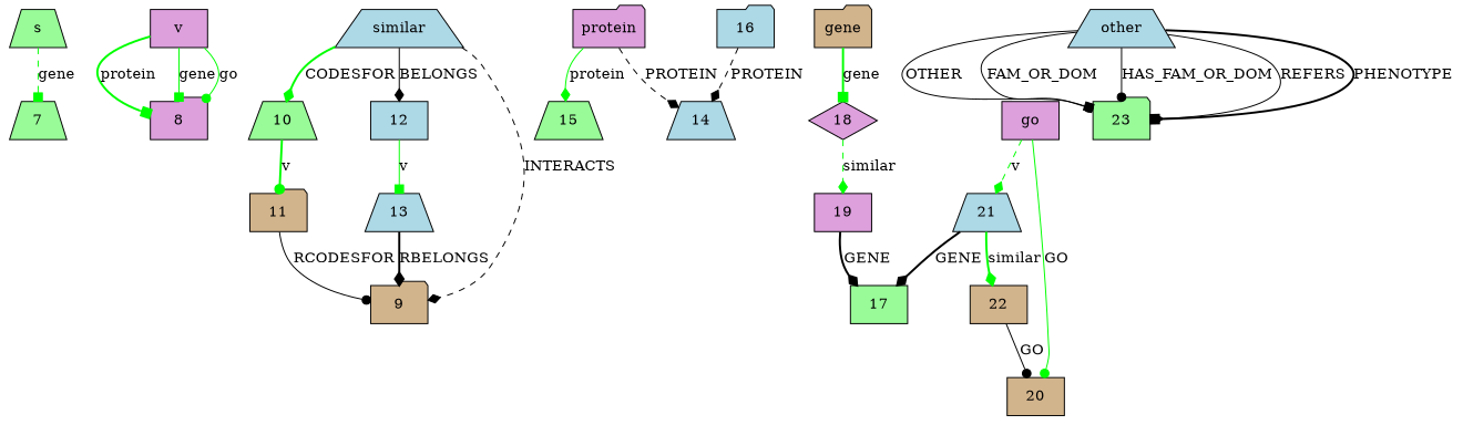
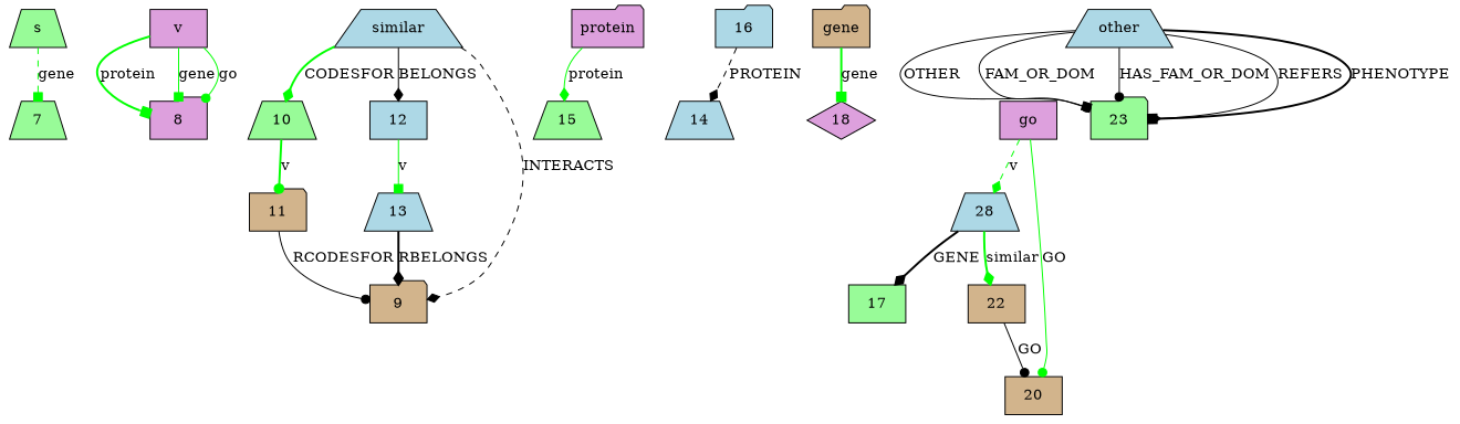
  digraph {
    node [fillcolor=lightblue shape=trapezium style=filled]
    edge [arrowhead=diamond style=solid]
    n1 [fillcolor=palegreen label=s]
    7 [fillcolor=palegreen]
    n3 [fillcolor=plum label=v shape=box]
    8 [fillcolor=plum shape=folder]
    n5 [label=similar]
    10 [fillcolor=palegreen]
    12 [shape=box]
    9 [fillcolor=tan shape=folder]
    11 [fillcolor=tan shape=folder]
    13
    n11 [fillcolor=plum label=protein shape=folder]
    15 [fillcolor=palegreen]
    14
    16 [shape=folder]
    n15 [fillcolor=tan label=gene shape=folder]
    18 [fillcolor=plum shape=diamond]
-   19 [fillcolor=plum shape=box]
    17 [fillcolor=palegreen shape=box]
    n19 [fillcolor=plum label=go shape=box]
-   21
+   21 [label=28]
    20 [fillcolor=tan shape=box]
    22 [fillcolor=tan shape=box]
    n23 [label=other]
    23 [fillcolor=palegreen shape=folder]
    n1 -> 7 [arrowhead=box color=green label=gene style=dashed]
    n3 -> 8 [arrowhead=box color=green label=protein style=bold]
    n3 -> 8 [arrowhead=box color=green label=gene]
    n3 -> 8 [arrowhead=dot color=green label=go]
    n5 -> 10 [color=green label=CODESFOR style=bold]
    n5 -> 12 [label=BELONGS]
    n5 -> 9 [label=INTERACTS style=dashed]
    10 -> 11 [arrowhead=dot color=green label=v style=bold]
    12 -> 13 [arrowhead=box color=green label=v]
    11 -> 9 [arrowhead=dot label=RCODESFOR]
    13 -> 9 [label=RBELONGS style=bold]
    n11 -> 15 [color=green label=protein]
-   n11 -> 14 [label=PROTEIN style=dashed]
    16 -> 14 [label=PROTEIN style=dashed]
    n15 -> 18 [arrowhead=box color=green label=gene style=bold]
-   18 -> 19 [color=green label=similar style=dashed]
-   19 -> 17 [label=GENE style=bold]
    n19 -> 21 [color=green label=v style=dashed]
    n19 -> 20 [arrowhead=dot color=green label=GO]
    21 -> 17 [label=GENE style=bold]
    21 -> 22 [color=green label=similar style=bold]
    22 -> 20 [arrowhead=dot label=GO]
    n23 -> 23 [arrowhead=box label=OTHER]
    n23 -> 23 [arrowhead=dot label=FAM_OR_DOM]
    n23 -> 23 [arrowhead=dot label=HAS_FAM_OR_DOM]
    n23 -> 23 [label=REFERS]
    n23 -> 23 [arrowhead=box label=PHENOTYPE style=bold]
  }
